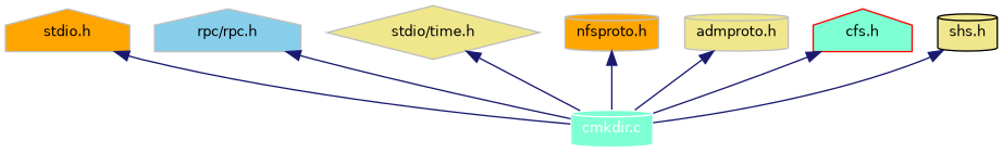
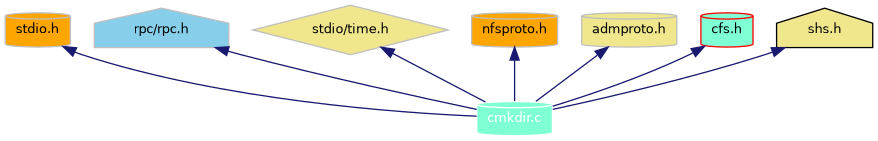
  digraph {
    node [color=grey75 fillcolor=khaki fontname=Helvetica fontsize=10 shape=cylinder style=filled]
    edge [color=midnightblue dir=back fontname=Helvetica fontsize=10 labelfontname=Helvetica labelfontsize=10 style=solid]
    n1 [color=white fillcolor=aquamarine fontcolor=white height=0.2 label="cmkdir.c" width=0.4]
-   n2 [fillcolor=orange height=0.2 label="stdio.h" shape=house width=0.4]
+   n2 [fillcolor=orange height=0.2 label="stdio.h" width=0.4]
    n3 [fillcolor=skyblue height=0.2 label="rpc/rpc.h" shape=house width=0.4]
    n4 [height=0.2 label="stdio/time.h" shape=diamond width=0.4]
    n5 [fillcolor=orange height=0.2 label="nfsproto.h" width=0.4]
    n6 [height=0.2 label="admproto.h" width=0.4]
-   n7 [color=red fillcolor=aquamarine height=0.2 label="cfs.h" shape=house width=0.4]
-   n8 [color=black height=0.2 label="shs.h" width=0.4]
+   n7 [color=red fillcolor=aquamarine height=0.2 label="cfs.h" width=0.4]
+   n8 [color=black height=0.2 label="shs.h" shape=house width=0.4]
    n2 -> n1
    n3 -> n1
    n4 -> n1
    n5 -> n1
    n6 -> n1
    n7 -> n1
    n8 -> n1
  }
